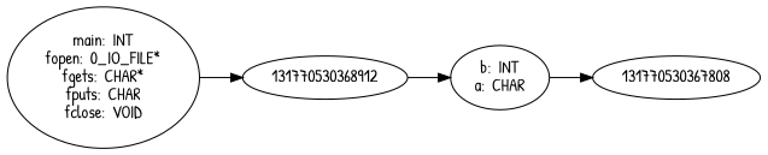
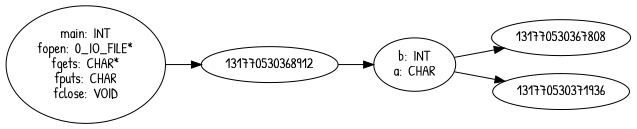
  digraph {
    fontname="Patrick Hand"
    rankdir=LR
    node [fontname="Patrick Hand"]
    edge [fontname="Patrick Hand"]
    n1 [label="main:  INT\nfopen:  0_IO_FILE*\nfgets:  CHAR*\nfputs:  CHAR\nfclose:  VOID"]
    131770530368912
    n3 [label="b:  INT\na:  CHAR"]
    131770530367808
+   131770530371936
    n1 -> 131770530368912
    131770530368912 -> n3
    n3 -> 131770530367808
+   n3 -> 131770530371936
  }
